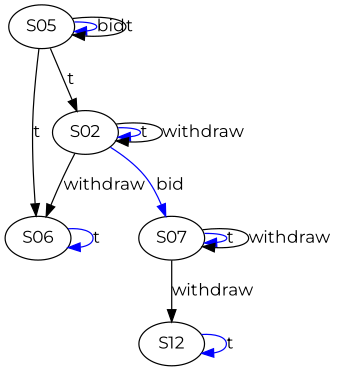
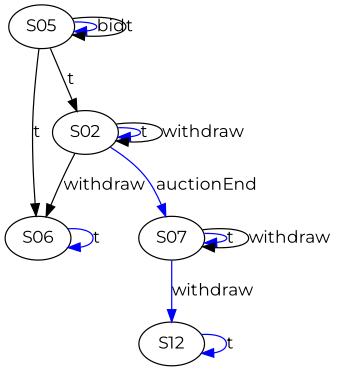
  digraph {
    fontname=Montserrat
    node [fontname=Montserrat]
    edge [color=black fontname=Montserrat]
    S06
    n2 [label=S05]
    S02
    S12
    S07
    S06 -> S06 [color=blue label=t]
    n2 -> S06 [label=t]
    n2 -> n2 [color=blue label=bid]
    n2 -> n2 [label=t]
    n2 -> S02 [label=t]
    S02 -> S06 [label=withdraw]
    S02 -> S02 [color=blue label=t]
    S02 -> S02 [label=withdraw]
-   S02 -> S07 [color=blue label=bid]
+   S02 -> S07 [color=blue label=auctionEnd]
    S12 -> S12 [color=blue label=t]
-   S07 -> S12 [label=withdraw]
+   S07 -> S12 [color=blue label=withdraw]
    S07 -> S07 [color=blue label=t]
    S07 -> S07 [label=withdraw]
  }
